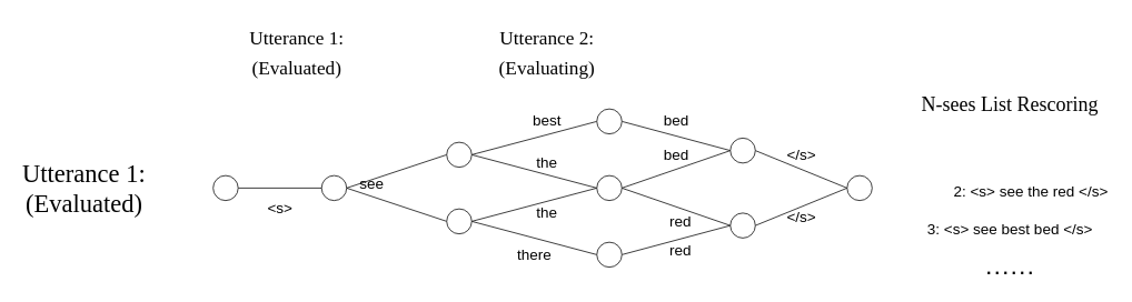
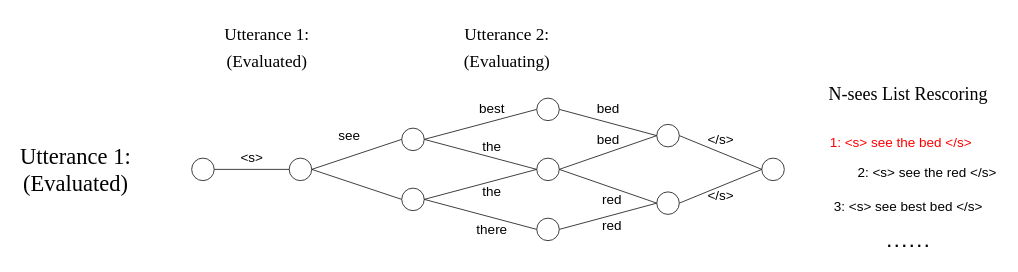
  <mxCell id="0" />
  <mxCell id="1" parent="0" />
  <mxCell id="2" value="&lt;font color=&quot;#000000&quot; style=&quot;font-size: 23px&quot;&gt;&lt;font face=&quot;Verdana&quot;&gt;Utterance 1:&lt;br&gt;(Evaluated)&lt;/font&gt;&lt;br&gt;&lt;/font&gt;" style="text;html=1;align=center;verticalAlign=middle;resizable=0;points=[];autosize=1;strokeColor=none;fillColor=none;fontSize=30;fontFamily=Garamond;fontColor=#FF0000;" parent="1" vertex="1"><mxGeometry x="275" y="20" width="160" height="80" as="geometry" /></mxCell>
- <mxCell id="3" value="&lt;font color=&quot;#000000&quot; style=&quot;font-size: 23px&quot;&gt;&lt;font face=&quot;Verdana&quot;&gt;Utterance 2:&lt;br&gt;(Evaluating)&lt;/font&gt;&lt;br&gt;&lt;/font&gt;" style="text;html=1;align=center;verticalAlign=middle;resizable=0;points=[];autosize=1;strokeColor=none;fillColor=none;fontSize=30;fontFamily=Garamond;fontColor=#FF0000;" parent="1" vertex="1"><mxGeometry x="575" y="20" width="160" height="80" as="geometry" /></mxCell>
+ <mxCell id="3" value="&lt;font color=&quot;#000000&quot; style=&quot;font-size: 23px&quot;&gt;&lt;font face=&quot;Verdana&quot;&gt;Utterance 2:&lt;br&gt;(Evaluating)&lt;/font&gt;&lt;br&gt;&lt;/font&gt;" style="text;html=1;align=center;verticalAlign=middle;resizable=0;points=[];autosize=1;strokeColor=none;fillColor=none;fontSize=30;fontFamily=Garamond;fontColor=#FF0000;" parent="1" vertex="1"><mxGeometry x="595" y="20" width="160" height="80" as="geometry" /></mxCell>
  <mxCell id="4" style="rounded=0;orthogonalLoop=1;jettySize=auto;html=1;exitX=1;exitY=0.5;exitDx=0;exitDy=0;entryX=0;entryY=0.5;entryDx=0;entryDy=0;endArrow=none;endFill=0;" edge="1" parent="1" source="6" target="9"><mxGeometry relative="1" as="geometry" /></mxCell>
  <mxCell id="5" style="edgeStyle=none;rounded=0;orthogonalLoop=1;jettySize=auto;html=1;exitX=1;exitY=0.5;exitDx=0;exitDy=0;entryX=0;entryY=0.5;entryDx=0;entryDy=0;endArrow=none;endFill=0;" edge="1" parent="1" source="6" target="12"><mxGeometry relative="1" as="geometry" /></mxCell>
  <mxCell id="6" value="" style="ellipse;whiteSpace=wrap;html=1;aspect=fixed;" vertex="1" parent="1"><mxGeometry x="385" y="210" width="30" height="30" as="geometry" /></mxCell>
  <mxCell id="7" style="edgeStyle=none;rounded=0;orthogonalLoop=1;jettySize=auto;html=1;exitX=1;exitY=0.5;exitDx=0;exitDy=0;entryX=0;entryY=0.5;entryDx=0;entryDy=0;endArrow=none;endFill=0;" edge="1" parent="1" source="9" target="14"><mxGeometry relative="1" as="geometry" /></mxCell>
  <mxCell id="8" style="edgeStyle=none;rounded=0;orthogonalLoop=1;jettySize=auto;html=1;exitX=1;exitY=0.5;exitDx=0;exitDy=0;entryX=0;entryY=0.5;entryDx=0;entryDy=0;endArrow=none;endFill=0;" edge="1" parent="1" source="9" target="17"><mxGeometry relative="1" as="geometry" /></mxCell>
  <mxCell id="9" value="" style="ellipse;whiteSpace=wrap;html=1;aspect=fixed;" vertex="1" parent="1"><mxGeometry x="535" y="170" width="30" height="30" as="geometry" /></mxCell>
  <mxCell id="10" style="edgeStyle=none;rounded=0;orthogonalLoop=1;jettySize=auto;html=1;exitX=1;exitY=0.5;exitDx=0;exitDy=0;endArrow=none;endFill=0;entryX=0;entryY=0.5;entryDx=0;entryDy=0;" edge="1" parent="1" source="12" target="17"><mxGeometry relative="1" as="geometry"><mxPoint x="695" y="250" as="targetPoint" /></mxGeometry></mxCell>
  <mxCell id="11" style="edgeStyle=none;rounded=0;orthogonalLoop=1;jettySize=auto;html=1;exitX=1;exitY=0.5;exitDx=0;exitDy=0;entryX=0;entryY=0.5;entryDx=0;entryDy=0;endArrow=none;endFill=0;" edge="1" parent="1" source="12" target="19"><mxGeometry relative="1" as="geometry" /></mxCell>
  <mxCell id="12" value="" style="ellipse;whiteSpace=wrap;html=1;aspect=fixed;" vertex="1" parent="1"><mxGeometry x="535" y="250" width="30" height="30" as="geometry" /></mxCell>
  <mxCell id="13" style="edgeStyle=none;rounded=0;orthogonalLoop=1;jettySize=auto;html=1;exitX=1;exitY=0.5;exitDx=0;exitDy=0;entryX=0;entryY=0.5;entryDx=0;entryDy=0;fontSize=18;endArrow=none;endFill=0;" edge="1" parent="1" source="14" target="29"><mxGeometry relative="1" as="geometry" /></mxCell>
  <mxCell id="14" value="" style="ellipse;whiteSpace=wrap;html=1;aspect=fixed;" vertex="1" parent="1"><mxGeometry x="715" y="130" width="30" height="30" as="geometry" /></mxCell>
  <mxCell id="15" style="edgeStyle=none;rounded=0;orthogonalLoop=1;jettySize=auto;html=1;exitX=1;exitY=0.5;exitDx=0;exitDy=0;entryX=0;entryY=0.5;entryDx=0;entryDy=0;fontSize=18;endArrow=none;endFill=0;" edge="1" parent="1" source="17" target="29"><mxGeometry relative="1" as="geometry" /></mxCell>
  <mxCell id="16" style="edgeStyle=none;rounded=0;orthogonalLoop=1;jettySize=auto;html=1;exitX=1;exitY=0.5;exitDx=0;exitDy=0;entryX=0;entryY=0.5;entryDx=0;entryDy=0;fontSize=18;endArrow=none;endFill=0;" edge="1" parent="1" source="17" target="31"><mxGeometry relative="1" as="geometry" /></mxCell>
  <mxCell id="17" value="" style="ellipse;whiteSpace=wrap;html=1;aspect=fixed;" vertex="1" parent="1"><mxGeometry x="715" y="210" width="30" height="30" as="geometry" /></mxCell>
  <mxCell id="18" style="edgeStyle=none;rounded=0;orthogonalLoop=1;jettySize=auto;html=1;exitX=1;exitY=0.5;exitDx=0;exitDy=0;entryX=0;entryY=0.5;entryDx=0;entryDy=0;fontSize=18;endArrow=none;endFill=0;" edge="1" parent="1" source="19" target="31"><mxGeometry relative="1" as="geometry" /></mxCell>
  <mxCell id="19" value="" style="ellipse;whiteSpace=wrap;html=1;aspect=fixed;" vertex="1" parent="1"><mxGeometry x="715" y="290" width="30" height="30" as="geometry" /></mxCell>
- <mxCell id="20" value="&lt;font style=&quot;font-size: 18px&quot;&gt;see&lt;/font&gt;" style="text;html=1;align=center;verticalAlign=middle;resizable=0;points=[];autosize=1;strokeColor=none;fillColor=none;" vertex="1" parent="1"><mxGeometry x="425" y="210" width="40" height="20" as="geometry" /></mxCell>
+ <mxCell id="20" value="&lt;font style=&quot;font-size: 18px&quot;&gt;see&lt;/font&gt;" style="text;html=1;align=center;verticalAlign=middle;resizable=0;points=[];autosize=1;strokeColor=none;fillColor=none;" vertex="1" parent="1"><mxGeometry x="445" y="170" width="40" height="20" as="geometry" /></mxCell>
  <mxCell id="21" value="best" style="text;html=1;align=center;verticalAlign=middle;resizable=0;points=[];autosize=1;strokeColor=none;fillColor=none;fontSize=18;" vertex="1" parent="1"><mxGeometry x="625" y="130" width="60" height="30" as="geometry" /></mxCell>
  <mxCell id="22" value="the" style="text;html=1;align=center;verticalAlign=middle;resizable=0;points=[];autosize=1;strokeColor=none;fillColor=none;fontSize=18;" vertex="1" parent="1"><mxGeometry x="635" y="180" width="40" height="30" as="geometry" /></mxCell>
  <mxCell id="23" value="the" style="text;html=1;align=center;verticalAlign=middle;resizable=0;points=[];autosize=1;strokeColor=none;fillColor=none;fontSize=18;" vertex="1" parent="1"><mxGeometry x="635" y="240" width="40" height="30" as="geometry" /></mxCell>
- <mxCell id="24" value="there" style="text;html=1;align=center;verticalAlign=middle;resizable=0;points=[];autosize=1;strokeColor=none;fillColor=none;fontSize=18;" vertex="1" parent="1"><mxGeometry x="610" y="290" width="60" height="30" as="geometry" /></mxCell>
+ <mxCell id="24" value="there" style="text;html=1;align=center;verticalAlign=middle;resizable=0;points=[];autosize=1;strokeColor=none;fillColor=none;fontSize=18;" vertex="1" parent="1"><mxGeometry x="625" y="290" width="60" height="30" as="geometry" /></mxCell>
  <mxCell id="25" style="edgeStyle=none;rounded=0;orthogonalLoop=1;jettySize=auto;html=1;exitX=1;exitY=0.5;exitDx=0;exitDy=0;entryX=0;entryY=0.5;entryDx=0;entryDy=0;fontSize=18;endArrow=none;endFill=0;" edge="1" parent="1" source="26" target="6"><mxGeometry relative="1" as="geometry" /></mxCell>
  <mxCell id="26" value="" style="ellipse;whiteSpace=wrap;html=1;aspect=fixed;" vertex="1" parent="1"><mxGeometry x="255" y="210" width="30" height="30" as="geometry" /></mxCell>
- <mxCell id="27" value="&lt;font style=&quot;font-size: 18px&quot;&gt;&amp;lt;s&amp;gt;&lt;/font&gt;" style="text;html=1;align=center;verticalAlign=middle;resizable=0;points=[];autosize=1;strokeColor=none;fillColor=none;" vertex="1" parent="1"><mxGeometry x="310" y="240" width="50" height="20" as="geometry" /></mxCell>
+ <mxCell id="27" value="&lt;font style=&quot;font-size: 18px&quot;&gt;&amp;lt;s&amp;gt;&lt;/font&gt;" style="text;html=1;align=center;verticalAlign=middle;resizable=0;points=[];autosize=1;strokeColor=none;fillColor=none;" vertex="1" parent="1"><mxGeometry x="310" y="200" width="50" height="20" as="geometry" /></mxCell>
  <mxCell id="28" style="edgeStyle=none;rounded=0;orthogonalLoop=1;jettySize=auto;html=1;exitX=1;exitY=0.5;exitDx=0;exitDy=0;entryX=0;entryY=0.5;entryDx=0;entryDy=0;fontSize=18;endArrow=none;endFill=0;" edge="1" parent="1" source="29" target="36"><mxGeometry relative="1" as="geometry" /></mxCell>
  <mxCell id="29" value="" style="ellipse;whiteSpace=wrap;html=1;aspect=fixed;" vertex="1" parent="1"><mxGeometry x="875" y="165" width="30" height="30" as="geometry" /></mxCell>
  <mxCell id="30" style="edgeStyle=none;rounded=0;orthogonalLoop=1;jettySize=auto;html=1;exitX=1;exitY=0.5;exitDx=0;exitDy=0;fontSize=18;endArrow=none;endFill=0;entryX=0;entryY=0.5;entryDx=0;entryDy=0;" edge="1" parent="1" source="31" target="36"><mxGeometry relative="1" as="geometry"><mxPoint x="975" y="250" as="targetPoint" /></mxGeometry></mxCell>
  <mxCell id="31" value="" style="ellipse;whiteSpace=wrap;html=1;aspect=fixed;" vertex="1" parent="1"><mxGeometry x="875" y="255" width="30" height="30" as="geometry" /></mxCell>
  <mxCell id="32" value="bed" style="text;html=1;align=center;verticalAlign=middle;resizable=0;points=[];autosize=1;strokeColor=none;fillColor=none;fontSize=18;" vertex="1" parent="1"><mxGeometry x="785" y="170" width="50" height="30" as="geometry" /></mxCell>
  <mxCell id="33" value="red" style="text;html=1;align=center;verticalAlign=middle;resizable=0;points=[];autosize=1;strokeColor=none;fillColor=none;fontSize=18;" vertex="1" parent="1"><mxGeometry x="795" y="250" width="40" height="30" as="geometry" /></mxCell>
  <mxCell id="34" value="red" style="text;html=1;align=center;verticalAlign=middle;resizable=0;points=[];autosize=1;strokeColor=none;fillColor=none;fontSize=18;" vertex="1" parent="1"><mxGeometry x="795" y="285" width="40" height="30" as="geometry" /></mxCell>
  <mxCell id="35" value="bed" style="text;html=1;align=center;verticalAlign=middle;resizable=0;points=[];autosize=1;strokeColor=none;fillColor=none;fontSize=18;" vertex="1" parent="1"><mxGeometry x="785" y="130" width="50" height="30" as="geometry" /></mxCell>
  <mxCell id="36" value="" style="ellipse;whiteSpace=wrap;html=1;aspect=fixed;" vertex="1" parent="1"><mxGeometry x="1015" y="210" width="30" height="30" as="geometry" /></mxCell>
  <mxCell id="37" value="&amp;lt;/s&amp;gt;" style="text;html=1;align=center;verticalAlign=middle;resizable=0;points=[];autosize=1;strokeColor=none;fillColor=none;fontSize=18;" vertex="1" parent="1"><mxGeometry x="935" y="170" width="50" height="30" as="geometry" /></mxCell>
  <mxCell id="38" value="&amp;lt;/s&amp;gt;" style="text;html=1;align=center;verticalAlign=middle;resizable=0;points=[];autosize=1;strokeColor=none;fillColor=none;fontSize=18;" vertex="1" parent="1"><mxGeometry x="935" y="245" width="50" height="30" as="geometry" /></mxCell>
+ <mxCell id="39" value="&lt;font color=&quot;#ff0000&quot;&gt;1: &amp;lt;s&amp;gt; see the bed &amp;lt;/s&amp;gt;&lt;/font&gt;" style="text;html=1;align=center;verticalAlign=middle;resizable=0;points=[];autosize=1;strokeColor=none;fillColor=none;fontSize=18;" vertex="1" parent="1"><mxGeometry x="1100" y="175" width="200" height="30" as="geometry" /></mxCell>
  <mxCell id="40" value="2: &amp;lt;s&amp;gt; see the red &amp;lt;/s&amp;gt;" style="text;html=1;align=center;verticalAlign=middle;resizable=0;points=[];autosize=1;strokeColor=none;fillColor=none;fontSize=18;" vertex="1" parent="1"><mxGeometry x="1135" y="215" width="200" height="30" as="geometry" /></mxCell>
  <mxCell id="41" value="3: &amp;lt;s&amp;gt; see best bed &amp;lt;/s&amp;gt;" style="text;html=1;align=center;verticalAlign=middle;resizable=0;points=[];autosize=1;strokeColor=none;fillColor=none;fontSize=18;" vertex="1" parent="1"><mxGeometry x="1100" y="260" width="220" height="30" as="geometry" /></mxCell>
  <mxCell id="42" value="&lt;font face=&quot;Garamond&quot; style=&quot;font-size: 24px&quot;&gt;N-sees List Rescoring&lt;/font&gt;" style="text;html=1;align=center;verticalAlign=middle;resizable=0;points=[];autosize=1;strokeColor=none;fillColor=none;fontSize=18;" vertex="1" parent="1"><mxGeometry x="1095" y="110" width="230" height="30" as="geometry" /></mxCell>
  <mxCell id="43" value="&lt;font style=&quot;font-size: 30px&quot;&gt;······&lt;/font&gt;" style="text;html=1;align=center;verticalAlign=middle;resizable=0;points=[];autosize=1;strokeColor=none;fillColor=none;fontSize=18;" vertex="1" parent="1"><mxGeometry x="1175" y="310" width="70" height="30" as="geometry" /></mxCell>
  <mxCell id="44" value="&lt;font color=&quot;#000000&quot; face=&quot;Lucida Console&quot;&gt;Utterance 1:&lt;br&gt;(Evaluated)&lt;br&gt;&lt;/font&gt;" style="text;html=1;align=center;verticalAlign=middle;resizable=0;points=[];autosize=1;strokeColor=none;fillColor=none;fontSize=30;fontFamily=Garamond;fontColor=#FF0000;" vertex="1" parent="1"><mxGeometry x="20" y="185" width="160" height="80" as="geometry" /></mxCell>
